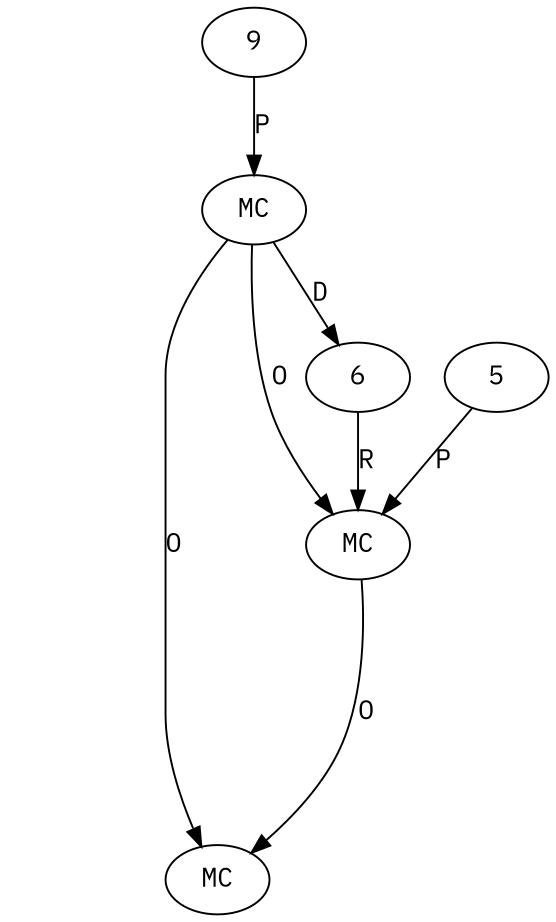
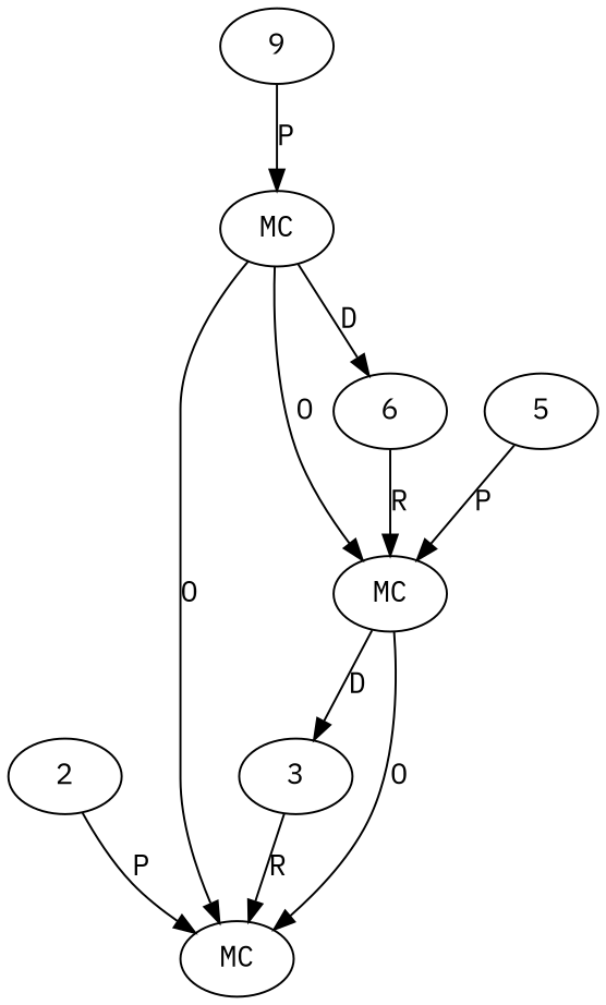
  digraph {
    fontname="IBM Plex Mono"
    node [fontname="IBM Plex Mono" t=DateTimeFormatter]
    edge [fontname="IBM Plex Mono"]
    n1 [l=950 label=MC s="withZone()"]
+   2 [n="TestDateTimeFormat.UTC" t=DateTimeZone]
+   3 [n=f]
    n4 [l=950 label=MC s="withLocale()"]
    5 [n="Locale.KOREAN" t=Locale v=null]
    6 [n=dummy_]
    n7 [l=950 label=MC s="forPattern()" t=DateTimeFormat]
    n8 [label=9 t=String v=YY]
+   2 -> n1 [label=P]
+   3 -> n1 [label=R]
    n4 -> n1 [label=O]
+   n4 -> 3 [label=D]
    5 -> n4 [label=P]
    6 -> n4 [label=R]
    n7 -> n1 [label=O]
    n7 -> n4 [label=O]
    n7 -> 6 [label=D]
    n8 -> n7 [label=P]
  }
